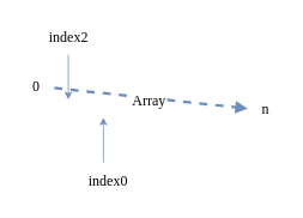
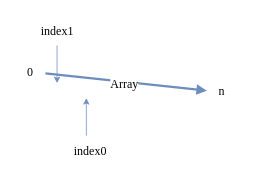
  <mxCell id="0" />
  <mxCell id="1" parent="0" />
- <mxCell id="2" value="" style="endArrow=block;html=1;rounded=1;shadow=0;strokeColor=#6c8ebf;strokeWidth=3;fontFamily=Ubuntu;fontSize=14;fontStyle=0;fillColor=#dae8fc;endFill=1;entryX=0;entryY=0.5;entryDx=0;entryDy=0;dashed=1;" edge="1" parent="1" source="4" target="5"><mxGeometry width="50" height="50" relative="1" as="geometry"><mxPoint x="35" y="119.5" as="sourcePoint" /><mxPoint x="235" y="119.5" as="targetPoint" /></mxGeometry></mxCell>
+ <mxCell id="2" value="" style="endArrow=block;html=1;rounded=1;shadow=0;strokeColor=#6c8ebf;strokeWidth=3;fontFamily=Ubuntu;fontSize=14;fontStyle=0;fillColor=#dae8fc;endFill=1;entryX=0;entryY=0.5;entryDx=0;entryDy=0;" edge="1" parent="1" source="4" target="5"><mxGeometry width="50" height="50" relative="1" as="geometry"><mxPoint x="35" y="119.5" as="sourcePoint" /><mxPoint x="235" y="119.5" as="targetPoint" /></mxGeometry></mxCell>
  <mxCell id="3" value="Array" style="edgeLabel;html=1;align=center;verticalAlign=middle;resizable=0;points=[];rounded=1;shadow=0;strokeColor=#6c8ebf;strokeWidth=1;fontFamily=Ubuntu;fontSize=16;fontStyle=0;fillColor=#dae8fc;" vertex="1" connectable="0" parent="2"><mxGeometry x="0.283" y="1" relative="1" as="geometry"><mxPoint x="-34" as="offset" /></mxGeometry></mxCell>
  <mxCell id="4" value="0" style="text;html=1;align=center;verticalAlign=middle;whiteSpace=wrap;rounded=0;fontFamily=Ubuntu;fontSize=16;fontStyle=0;" vertex="1" parent="1"><mxGeometry x="20" y="75" width="40" height="40" as="geometry" /></mxCell>
  <mxCell id="5" value="n" style="text;html=1;align=center;verticalAlign=middle;whiteSpace=wrap;rounded=0;fontFamily=Ubuntu;fontSize=16;fontStyle=0;" vertex="1" parent="1"><mxGeometry x="275" y="100" width="40" height="40" as="geometry" /></mxCell>
  <mxCell id="6" value="" style="endArrow=classic;html=1;rounded=1;shadow=0;strokeColor=#6c8ebf;strokeWidth=1;fontFamily=Ubuntu;fontSize=14;fontStyle=0;fillColor=#dae8fc;" edge="1" parent="1"><mxGeometry width="50" height="50" relative="1" as="geometry"><mxPoint x="114.5" y="180" as="sourcePoint" /><mxPoint x="114.5" y="130" as="targetPoint" /></mxGeometry></mxCell>
  <mxCell id="7" value="" style="endArrow=classic;html=1;rounded=1;shadow=0;strokeColor=#6c8ebf;strokeWidth=1;fontFamily=Ubuntu;fontSize=14;fontStyle=0;fillColor=#dae8fc;" edge="1" parent="1"><mxGeometry width="50" height="50" relative="1" as="geometry"><mxPoint x="75.5" y="60" as="sourcePoint" /><mxPoint x="75.5" y="110" as="targetPoint" /></mxGeometry></mxCell>
  <mxCell id="8" value="index0" style="text;html=1;align=center;verticalAlign=middle;whiteSpace=wrap;rounded=0;fontFamily=Ubuntu;fontSize=16;fontStyle=0;" vertex="1" parent="1"><mxGeometry x="95" y="180" width="50" height="40" as="geometry" /></mxCell>
- <mxCell id="9" value="index2" style="text;html=1;align=center;verticalAlign=middle;whiteSpace=wrap;rounded=0;fontFamily=Ubuntu;fontSize=16;fontStyle=0;" vertex="1" parent="1"><mxGeometry x="56" y="20" width="40" height="40" as="geometry" /></mxCell>
+ <mxCell id="9" value="index1" style="text;html=1;align=center;verticalAlign=middle;whiteSpace=wrap;rounded=0;fontFamily=Ubuntu;fontSize=16;fontStyle=0;" vertex="1" parent="1"><mxGeometry x="56" y="20" width="40" height="40" as="geometry" /></mxCell>
